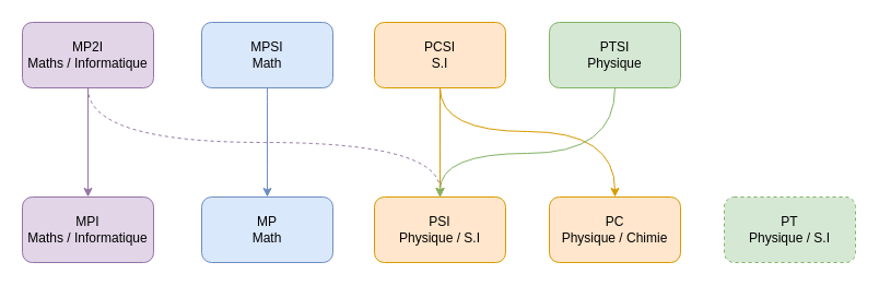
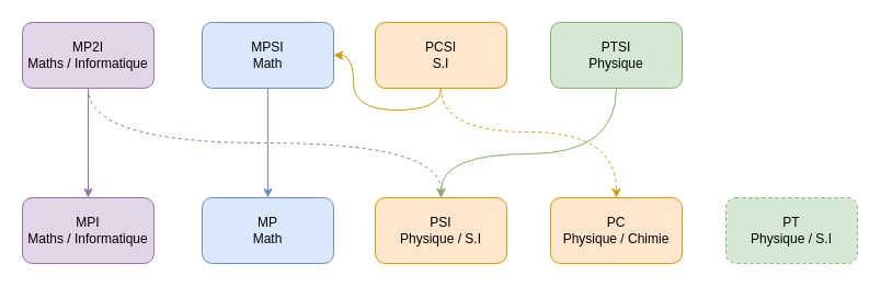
  <mxCell id="0" />
  <mxCell id="1" parent="0" />
  <mxCell id="2" style="edgeStyle=orthogonalEdgeStyle;rounded=0;orthogonalLoop=1;jettySize=auto;html=1;exitX=0.5;exitY=1;exitDx=0;exitDy=0;entryX=0.5;entryY=0;entryDx=0;entryDy=0;fillColor=#e1d5e7;strokeColor=#9673a6;" edge="1" parent="1" source="4" target="12"><mxGeometry relative="1" as="geometry" /></mxCell>
  <mxCell id="3" style="edgeStyle=orthogonalEdgeStyle;curved=1;rounded=0;orthogonalLoop=1;jettySize=auto;html=1;exitX=0.5;exitY=1;exitDx=0;exitDy=0;entryX=0.5;entryY=0;entryDx=0;entryDy=0;dashed=1;fillColor=#e1d5e7;strokeColor=#9673a6;" edge="1" parent="1" source="4" target="14"><mxGeometry relative="1" as="geometry"><Array as="points"><mxPoint x="80" y="130" /><mxPoint x="402" y="130" /></Array></mxGeometry></mxCell>
  <mxCell id="4" value="MP2I&lt;br&gt;Maths / Informatique" style="rounded=1;whiteSpace=wrap;html=1;fillColor=#e1d5e7;strokeColor=#9673a6;" vertex="1" parent="1"><mxGeometry x="20" y="20" width="120" height="60" as="geometry" /></mxCell>
  <mxCell id="5" style="edgeStyle=orthogonalEdgeStyle;curved=1;rounded=0;orthogonalLoop=1;jettySize=auto;html=1;exitX=0.5;exitY=1;exitDx=0;exitDy=0;entryX=0.5;entryY=0;entryDx=0;entryDy=0;fillColor=#dae8fc;strokeColor=#6c8ebf;" edge="1" parent="1" source="6" target="13"><mxGeometry relative="1" as="geometry" /></mxCell>
  <mxCell id="6" value="MPSI&lt;br&gt;Math" style="rounded=1;whiteSpace=wrap;html=1;fillColor=#dae8fc;strokeColor=#6c8ebf;" vertex="1" parent="1"><mxGeometry x="184" y="20" width="120" height="60" as="geometry" /></mxCell>
- <mxCell id="7" style="edgeStyle=orthogonalEdgeStyle;curved=1;rounded=0;orthogonalLoop=1;jettySize=auto;html=1;exitX=0.5;exitY=1;exitDx=0;exitDy=0;entryX=0.5;entryY=0;entryDx=0;entryDy=0;fillColor=#ffe6cc;strokeColor=#d79b00;" edge="1" parent="1" source="9" target="14"><mxGeometry relative="1" as="geometry" /></mxCell>
- <mxCell id="8" style="edgeStyle=orthogonalEdgeStyle;curved=1;rounded=0;orthogonalLoop=1;jettySize=auto;html=1;exitX=0.5;exitY=1;exitDx=0;exitDy=0;entryX=0.5;entryY=0;entryDx=0;entryDy=0;fillColor=#ffe6cc;strokeColor=#d79b00;" edge="1" parent="1" source="9" target="15"><mxGeometry relative="1" as="geometry"><Array as="points"><mxPoint x="402" y="120" /><mxPoint x="562" y="120" /></Array></mxGeometry></mxCell>
+ <mxCell id="7" style="edgeStyle=orthogonalEdgeStyle;curved=1;rounded=0;orthogonalLoop=1;jettySize=auto;html=1;exitX=0.5;exitY=1;exitDx=0;exitDy=0;fillColor=#ffe6cc;strokeColor=#d79b00;" edge="1" parent="1" source="9" target="6"><mxGeometry relative="1" as="geometry" /></mxCell>
+ <mxCell id="8" style="edgeStyle=orthogonalEdgeStyle;curved=1;rounded=0;orthogonalLoop=1;jettySize=auto;html=1;exitX=0.5;exitY=1;exitDx=0;exitDy=0;entryX=0.5;entryY=0;entryDx=0;entryDy=0;fillColor=#ffe6cc;strokeColor=#d79b00;dashed=1;" edge="1" parent="1" source="9" target="15"><mxGeometry relative="1" as="geometry"><Array as="points"><mxPoint x="402" y="120" /><mxPoint x="562" y="120" /></Array></mxGeometry></mxCell>
  <mxCell id="9" value="PCSI&lt;br&gt;S.I" style="rounded=1;whiteSpace=wrap;html=1;fillColor=#ffe6cc;strokeColor=#d79b00;" vertex="1" parent="1"><mxGeometry x="342" y="20" width="120" height="60" as="geometry" /></mxCell>
  <mxCell id="10" style="edgeStyle=orthogonalEdgeStyle;curved=1;rounded=0;orthogonalLoop=1;jettySize=auto;html=1;exitX=0.5;exitY=1;exitDx=0;exitDy=0;entryX=0.5;entryY=0;entryDx=0;entryDy=0;fillColor=#d5e8d4;strokeColor=#82b366;" edge="1" parent="1" source="11" target="14"><mxGeometry relative="1" as="geometry"><Array as="points"><mxPoint x="562" y="140" /><mxPoint x="402" y="140" /></Array></mxGeometry></mxCell>
  <mxCell id="11" value="PTSI&lt;br&gt;Physique" style="rounded=1;whiteSpace=wrap;html=1;fillColor=#d5e8d4;strokeColor=#82b366;" vertex="1" parent="1"><mxGeometry x="502" y="20" width="120" height="60" as="geometry" /></mxCell>
  <mxCell id="12" value="MPI&lt;br&gt;Maths / Informatique" style="rounded=1;whiteSpace=wrap;html=1;fillColor=#e1d5e7;strokeColor=#9673a6;" vertex="1" parent="1"><mxGeometry x="20" y="180" width="120" height="60" as="geometry" /></mxCell>
  <mxCell id="13" value="MP&lt;br&gt;Math" style="rounded=1;whiteSpace=wrap;html=1;fillColor=#dae8fc;strokeColor=#6c8ebf;" vertex="1" parent="1"><mxGeometry x="184" y="180" width="120" height="60" as="geometry" /></mxCell>
  <mxCell id="14" value="PSI&lt;br&gt;Physique / S.I" style="rounded=1;whiteSpace=wrap;html=1;fillColor=#ffe6cc;strokeColor=#d79b00;" vertex="1" parent="1"><mxGeometry x="342" y="180" width="120" height="60" as="geometry" /></mxCell>
  <mxCell id="15" value="PC&lt;br&gt;Physique / Chimie" style="rounded=1;whiteSpace=wrap;html=1;fillColor=#ffe6cc;strokeColor=#d79b00;" vertex="1" parent="1"><mxGeometry x="502" y="180" width="120" height="60" as="geometry" /></mxCell>
  <mxCell id="16" value="PT&lt;br&gt;Physique / S.I" style="rounded=1;whiteSpace=wrap;html=1;fillColor=#d5e8d4;strokeColor=#82b366;dashed=1;" vertex="1" parent="1"><mxGeometry x="662" y="180" width="120" height="60" as="geometry" /></mxCell>
